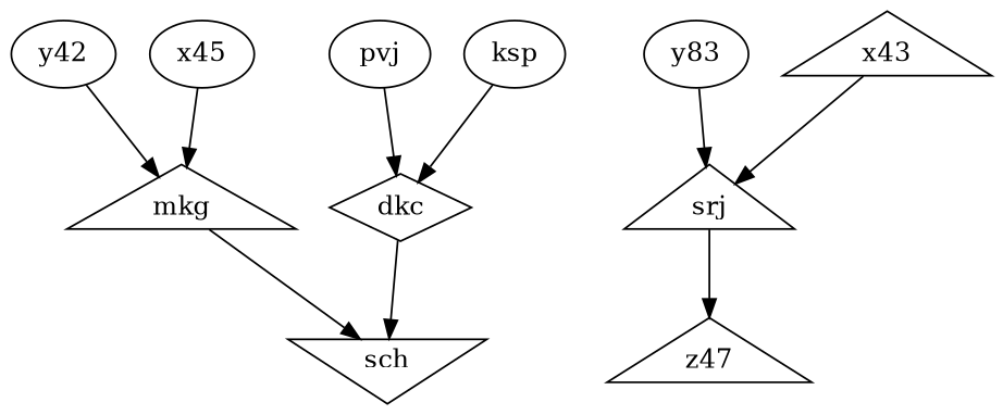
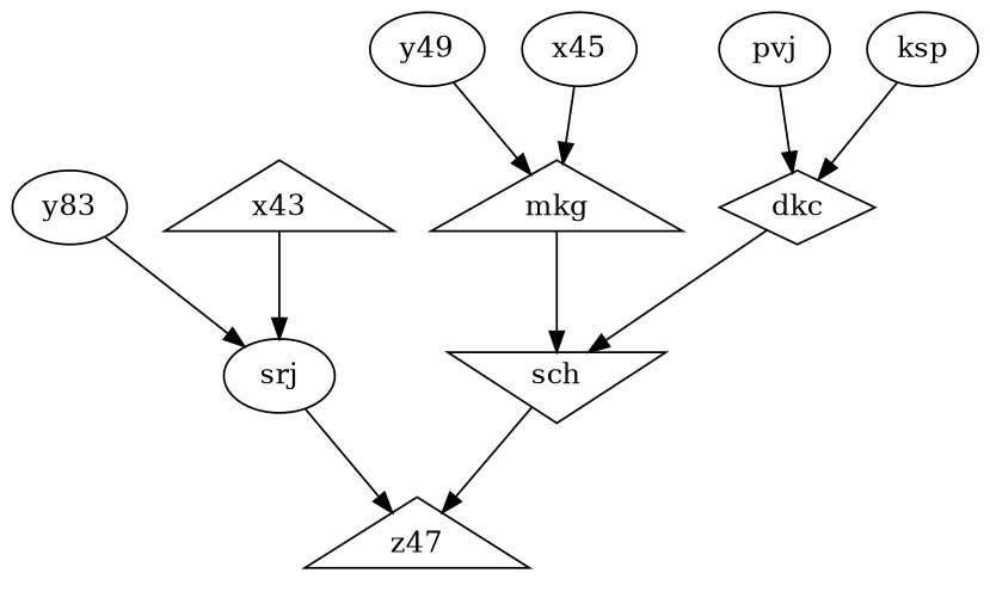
  digraph {
    splines=true
    dkc [shape=diamond]
    sch [shape=invtriangle]
    n3 [label=z47 shape=triangle]
    pvj
    ksp
    mkg [shape=triangle]
-   y42
+   y42 [label=y49]
    n8 [label=x45]
-   srj [shape=triangle]
+   srj [shape=ellipse]
    n10 [label=y83]
    x43 [shape=triangle]
    dkc -> sch
+   sch -> n3
    pvj -> dkc
    ksp -> dkc
    mkg -> sch
    y42 -> mkg
    n8 -> mkg
    srj -> n3
    n10 -> srj
    x43 -> srj
  }
